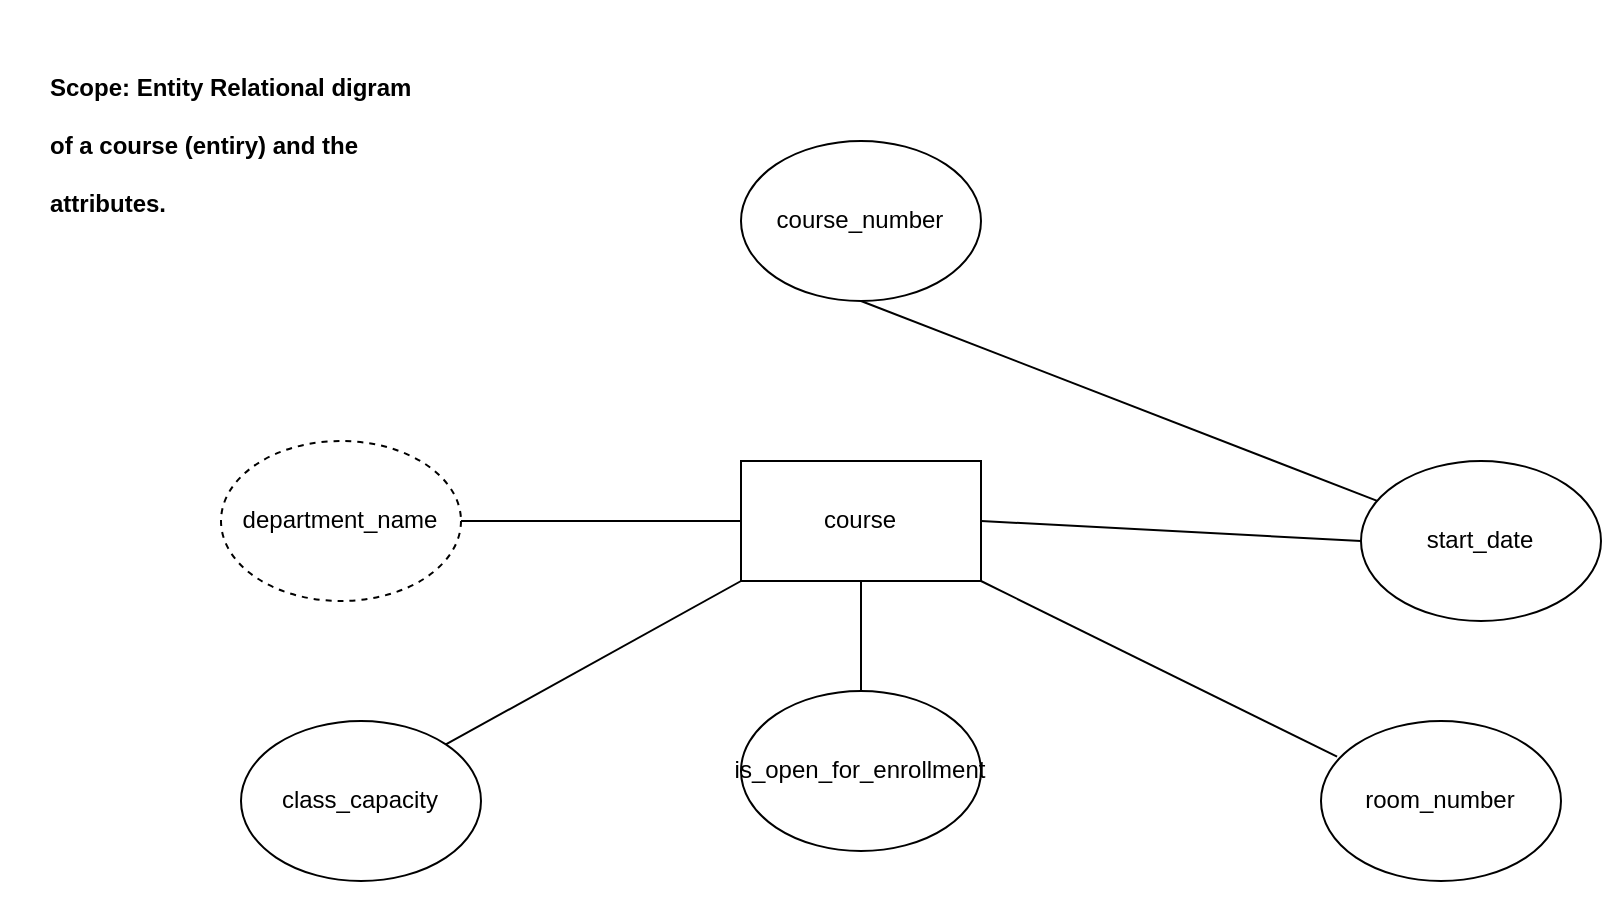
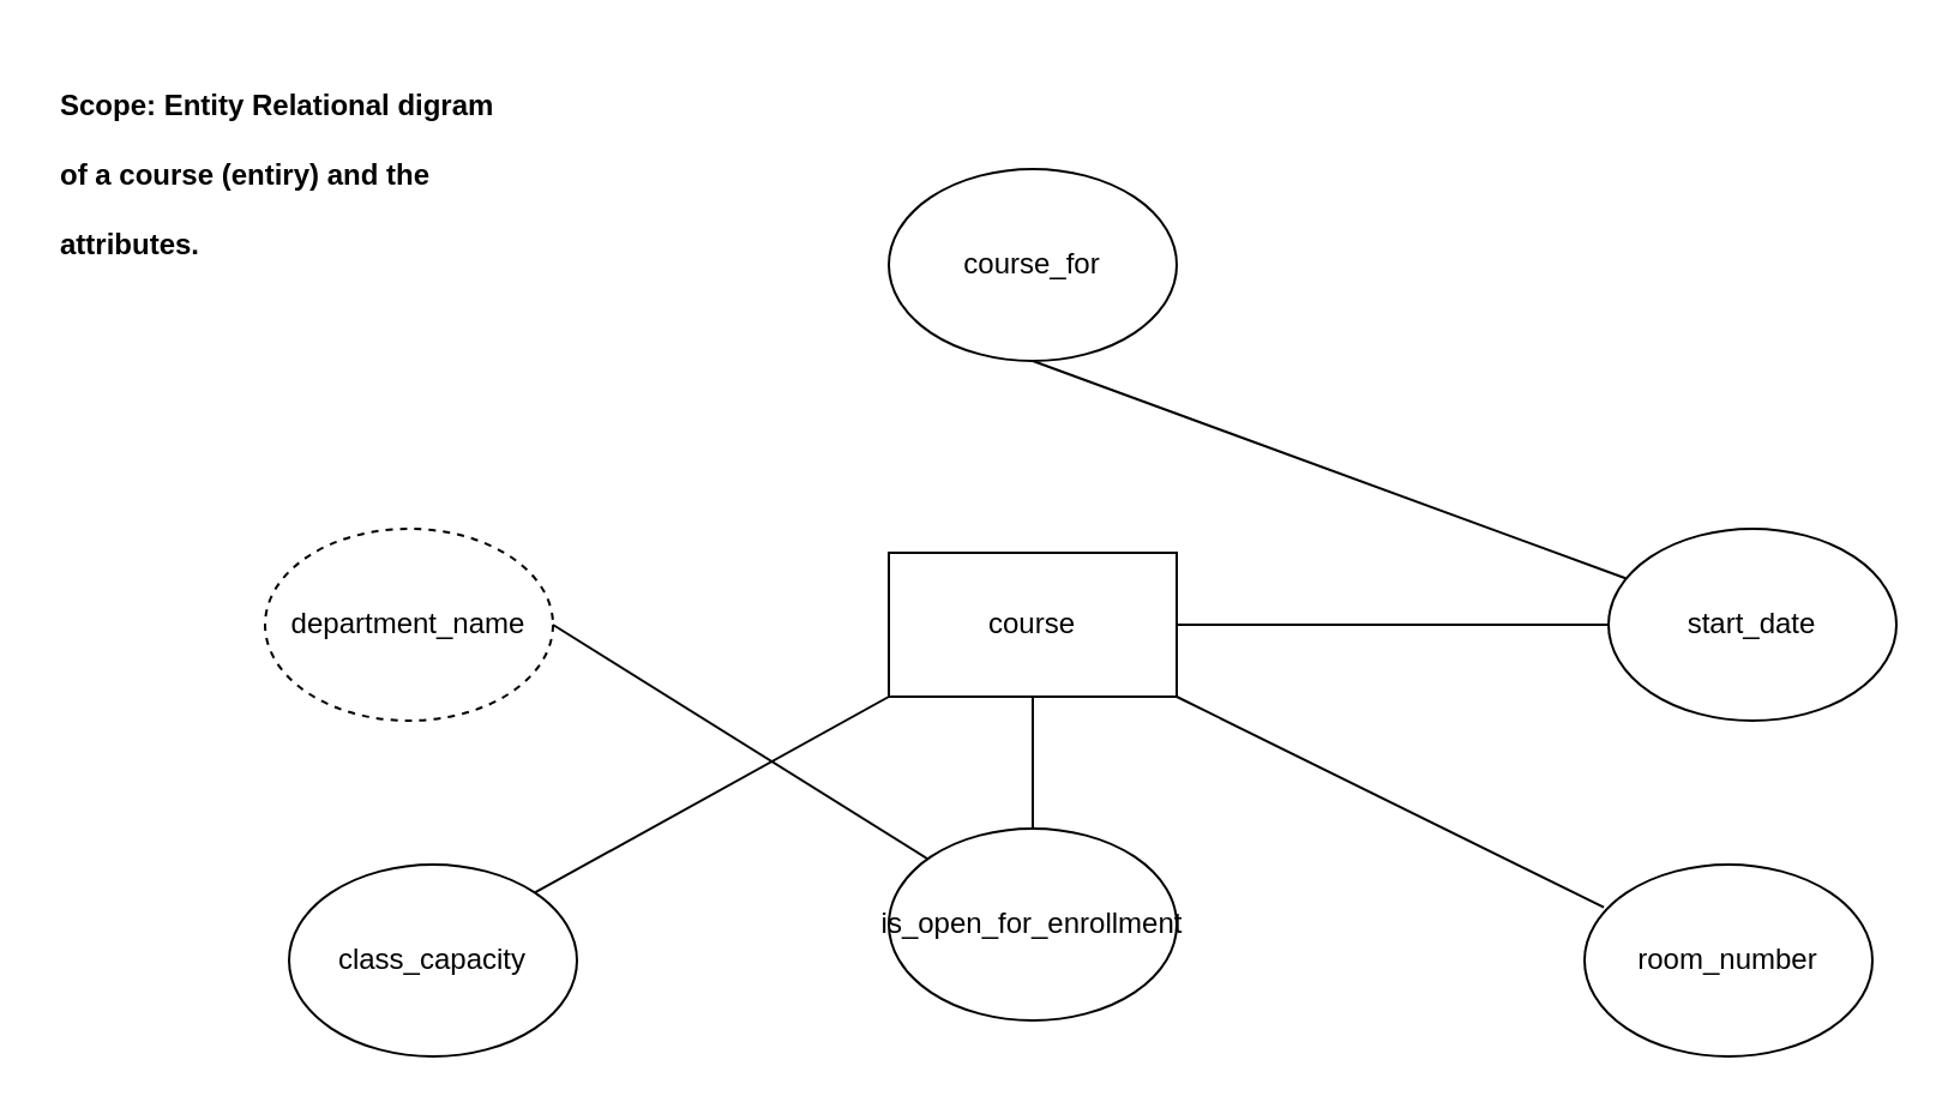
  <mxCell id="0" />
  <mxCell id="1" parent="0" />
  <mxCell id="2" value="course" style="rounded=0;whiteSpace=wrap;html=1;" vertex="1" parent="1"><mxGeometry x="370" y="230" width="120" height="60" as="geometry" /></mxCell>
  <mxCell id="3" value="department_name" style="ellipse;whiteSpace=wrap;html=1;dashed=1;" vertex="1" parent="1"><mxGeometry x="110" y="220" width="120" height="80" as="geometry" /></mxCell>
- <mxCell id="4" value="course_number" style="ellipse;whiteSpace=wrap;html=1;" vertex="1" parent="1"><mxGeometry x="370" y="70" width="120" height="80" as="geometry" /></mxCell>
- <mxCell id="5" value="start_date" style="ellipse;whiteSpace=wrap;html=1;" vertex="1" parent="1"><mxGeometry x="680" y="230" width="120" height="80" as="geometry" /></mxCell>
+ <mxCell id="4" value="course_for" style="ellipse;whiteSpace=wrap;html=1;" vertex="1" parent="1"><mxGeometry x="370" y="70" width="120" height="80" as="geometry" /></mxCell>
+ <mxCell id="5" value="start_date" style="ellipse;whiteSpace=wrap;html=1;" vertex="1" parent="1"><mxGeometry x="670" y="220" width="120" height="80" as="geometry" /></mxCell>
  <mxCell id="6" value="is_open_for_enrollment" style="ellipse;whiteSpace=wrap;html=1;" vertex="1" parent="1"><mxGeometry x="370" y="345" width="120" height="80" as="geometry" /></mxCell>
  <mxCell id="7" value="class_capacity" style="ellipse;whiteSpace=wrap;html=1;" vertex="1" parent="1"><mxGeometry x="120" y="360" width="120" height="80" as="geometry" /></mxCell>
  <mxCell id="8" value="room_number" style="ellipse;whiteSpace=wrap;html=1;" vertex="1" parent="1"><mxGeometry x="660" y="360" width="120" height="80" as="geometry" /></mxCell>
  <mxCell id="9" value="" style="endArrow=none;html=1;exitX=1;exitY=0;exitDx=0;exitDy=0;entryX=0;entryY=1;entryDx=0;entryDy=0;" edge="1" parent="1" source="7" target="2"><mxGeometry width="50" height="50" relative="1" as="geometry"><mxPoint x="380" y="300" as="sourcePoint" /><mxPoint x="430" y="250" as="targetPoint" /></mxGeometry></mxCell>
- <mxCell id="10" value="" style="endArrow=none;html=1;exitX=1;exitY=0.5;exitDx=0;exitDy=0;entryX=0;entryY=0.5;entryDx=0;entryDy=0;" edge="1" parent="1" source="3" target="2"><mxGeometry width="50" height="50" relative="1" as="geometry"><mxPoint x="360" y="310" as="sourcePoint" /><mxPoint x="410" y="260" as="targetPoint" /></mxGeometry></mxCell>
+ <mxCell id="10" value="" style="endArrow=none;html=1;exitX=1;exitY=0.5;exitDx=0;exitDy=0;" edge="1" parent="1" source="3" target="6"><mxGeometry width="50" height="50" relative="1" as="geometry"><mxPoint x="360" y="310" as="sourcePoint" /><mxPoint x="410" y="260" as="targetPoint" /></mxGeometry></mxCell>
  <mxCell id="11" value="" style="endArrow=none;html=1;exitX=0.5;exitY=1;exitDx=0;exitDy=0;" edge="1" parent="1" source="4" target="5"><mxGeometry width="50" height="50" relative="1" as="geometry"><mxPoint x="430" y="160" as="sourcePoint" /><mxPoint x="410" y="260" as="targetPoint" /></mxGeometry></mxCell>
  <mxCell id="12" value="" style="endArrow=none;html=1;exitX=0.5;exitY=0;exitDx=0;exitDy=0;entryX=0.5;entryY=1;entryDx=0;entryDy=0;" edge="1" parent="1" source="6" target="2"><mxGeometry width="50" height="50" relative="1" as="geometry"><mxPoint x="360" y="310" as="sourcePoint" /><mxPoint x="410" y="260" as="targetPoint" /></mxGeometry></mxCell>
  <mxCell id="13" value="" style="endArrow=none;html=1;entryX=0;entryY=0.5;entryDx=0;entryDy=0;exitX=1;exitY=0.5;exitDx=0;exitDy=0;" edge="1" parent="1" source="2" target="5"><mxGeometry width="50" height="50" relative="1" as="geometry"><mxPoint x="360" y="310" as="sourcePoint" /><mxPoint x="410" y="260" as="targetPoint" /></mxGeometry></mxCell>
  <mxCell id="14" value="" style="endArrow=none;html=1;exitX=0.067;exitY=0.223;exitDx=0;exitDy=0;exitPerimeter=0;entryX=1;entryY=1;entryDx=0;entryDy=0;" edge="1" parent="1" source="8" target="2"><mxGeometry width="50" height="50" relative="1" as="geometry"><mxPoint x="360" y="310" as="sourcePoint" /><mxPoint x="410" y="260" as="targetPoint" /></mxGeometry></mxCell>
  <mxCell id="15" value="&lt;h1&gt;&lt;font style=&quot;font-size: 12px&quot;&gt;Scope: Entity Relational digram of a course (entiry) and the attributes.&amp;nbsp;&amp;nbsp;&lt;/font&gt;&lt;/h1&gt;" style="text;html=1;strokeColor=none;fillColor=none;spacing=5;spacingTop=-20;whiteSpace=wrap;overflow=hidden;rounded=0;strokeWidth=2;" vertex="1" parent="1"><mxGeometry x="20" y="20" width="190" height="120" as="geometry" /></mxCell>
